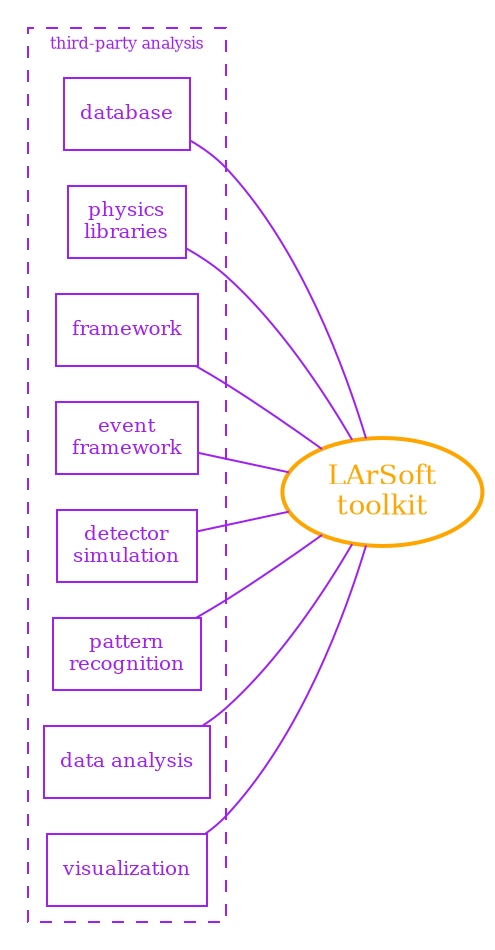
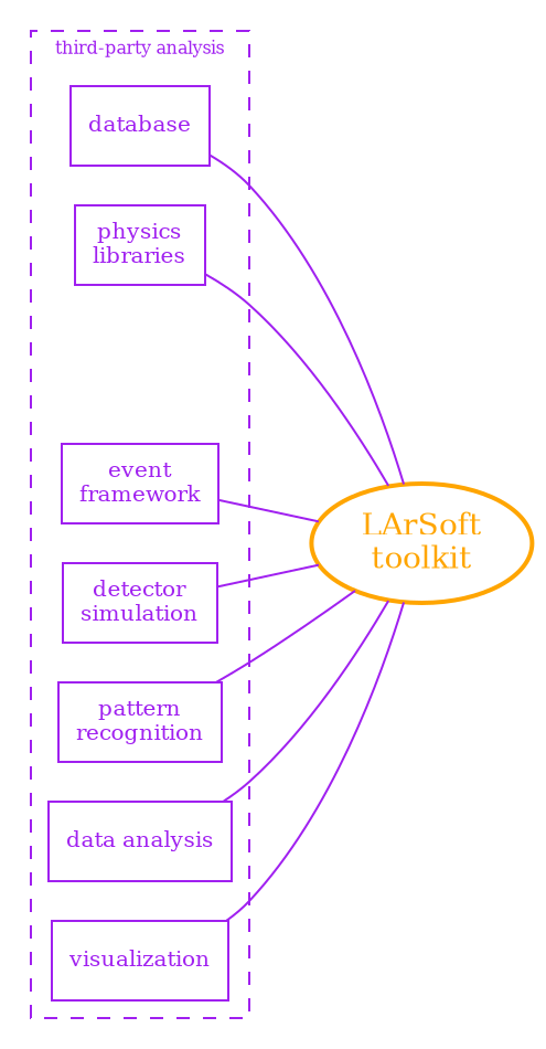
  digraph {
    rankdir=RL
    node [color=purple fontcolor=purple fontsize=10 shape=box]
    edge [color=purple dir=none]
    n1 [label=database]
    n2 [label="physics\nlibraries"]
-   n3 [label=framework]
    n4 [label="event\nframework"]
    n5 [label="detector\nsimulation"]
    n6 [label="pattern\nrecognition"]
    n7 [label="data analysis"]
    n8 [label=visualization]
    n9 [color=orange fontcolor=orange label="LArSoft\ntoolkit" penwidth=2.0 shape=ellipse fontsize=""]
    subgraph cluster_1 {
      color=purple
      fontcolor=purple
      fontsize=8
      label="third-party analysis"
      style=dashed
      n1
      n2
-     n3
      n4
      n5
      n6
      n7
      n8
    }
    n9 -> n1
    n9 -> n2
-   n9 -> n3
    n9 -> n4
    n9 -> n5
    n9 -> n6
    n9 -> n7
    n9 -> n8
  }
